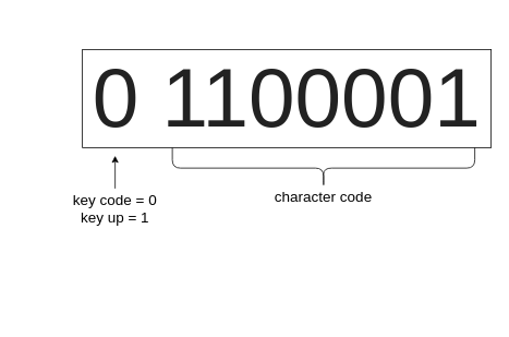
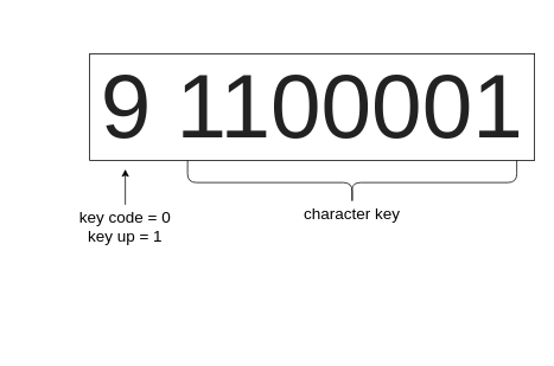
  <mxCell id="0" />
  <mxCell id="1" parent="0" />
- <mxCell id="2" value="&lt;span style=&quot;color: rgb(34, 34, 34); font-family: arial, sans-serif; font-size: 102px; font-style: normal; font-weight: 100; letter-spacing: normal; text-indent: 0px; text-transform: none; word-spacing: 0px; background-color: rgb(255, 255, 255); display: inline; float: none;&quot;&gt;0 1100001&lt;/span&gt;" style="text;html=1;align=center;verticalAlign=middle;whiteSpace=wrap;rounded=0;fillColor=#ffffff;strokeColor=#000000;fontSize=102;" vertex="1" parent="1"><mxGeometry x="100" y="60" width="500" height="120" as="geometry" /></mxCell>
+ <mxCell id="2" value="&lt;span style=&quot;color: rgb(34, 34, 34); font-family: arial, sans-serif; font-size: 102px; font-style: normal; font-weight: 100; letter-spacing: normal; text-indent: 0px; text-transform: none; word-spacing: 0px; background-color: rgb(255, 255, 255); display: inline; float: none;&quot;&gt;9 1100001&lt;/span&gt;" style="text;html=1;align=center;verticalAlign=middle;whiteSpace=wrap;rounded=0;fillColor=#ffffff;strokeColor=#000000;fontSize=102;" vertex="1" parent="1"><mxGeometry x="100" y="60" width="500" height="120" as="geometry" /></mxCell>
  <mxCell id="3" value="" style="shape=curlyBracket;whiteSpace=wrap;html=1;rounded=1;strokeColor=#000000;fillColor=#ffffff;fontSize=18;rotation=-90;horizontal=1;verticalAlign=bottom;" vertex="1" parent="1"><mxGeometry x="370" y="20" width="50" height="370" as="geometry" /></mxCell>
- <mxCell id="4" value="character code" style="text;html=1;strokeColor=none;fillColor=none;align=center;verticalAlign=middle;whiteSpace=wrap;rounded=0;fontSize=18;" vertex="1" parent="1"><mxGeometry x="275" y="230" width="240" height="20" as="geometry" /></mxCell>
+ <mxCell id="4" value="character key" style="text;html=1;strokeColor=none;fillColor=none;align=center;verticalAlign=middle;whiteSpace=wrap;rounded=0;fontSize=18;" vertex="1" parent="1"><mxGeometry x="275" y="230" width="240" height="20" as="geometry" /></mxCell>
  <mxCell id="5" value="" style="endArrow=classic;html=1;fontSize=18;" edge="1" parent="1"><mxGeometry width="50" height="50" relative="1" as="geometry"><mxPoint x="140" y="230" as="sourcePoint" /><mxPoint x="140" y="190" as="targetPoint" /></mxGeometry></mxCell>
  <mxCell id="6" value="key code = 0&lt;br&gt;key up = 1" style="text;html=1;strokeColor=none;fillColor=none;align=center;verticalAlign=middle;whiteSpace=wrap;rounded=0;fontSize=18;" vertex="1" parent="1"><mxGeometry y="230" width="240" height="50" as="geometry" x="20" /></mxCell>
